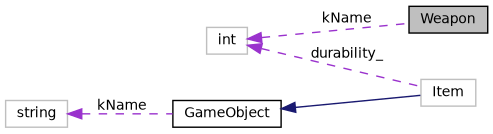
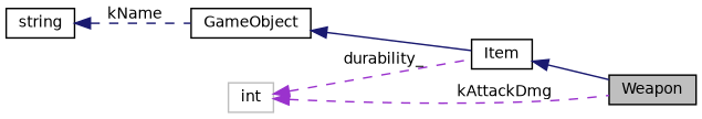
  digraph {
    rankdir=LR
    node [color=black fontname=Helvetica fontsize=10 shape=record]
    edge [color=darkorchid3 dir=back fontname=Helvetica fontsize=10 labelfontname=Helvetica labelfontsize=10 style=dashed]
    n1 [fillcolor=grey75 fontcolor=black height=0.2 label=Weapon style=filled width=0.4]
-   n2 [color=grey75 height=0.2 label=Item width=0.4]
+   n2 [height=0.2 label=Item width=0.4]
    n3 [height=0.2 label=GameObject width=0.4]
    n4 [color=grey75 height=0.2 label=int width=0.4]
-   n5 [color=grey75 height=0.2 label=string width=0.4]
+   n5 [height=0.2 label=string width=0.4]
+   n2 -> n1 [color=midnightblue style=solid]
    n3 -> n2 [color=midnightblue style=solid]
-   n4 -> n1 [label=" kName"]
+   n4 -> n1 [label=" kAttackDmg"]
    n4 -> n2 [label=" durability_"]
-   n5 -> n3 [label=" kName"]
+   n5 -> n3 [color=midnightblue label=" kName"]
  }
